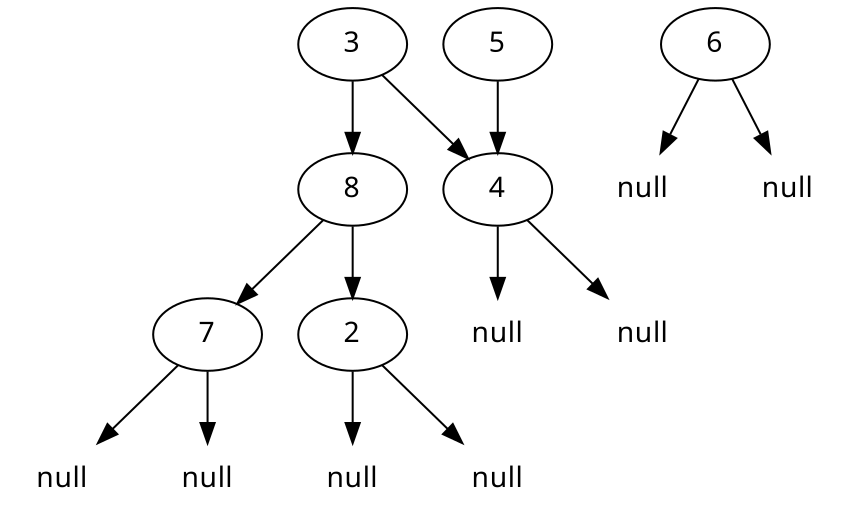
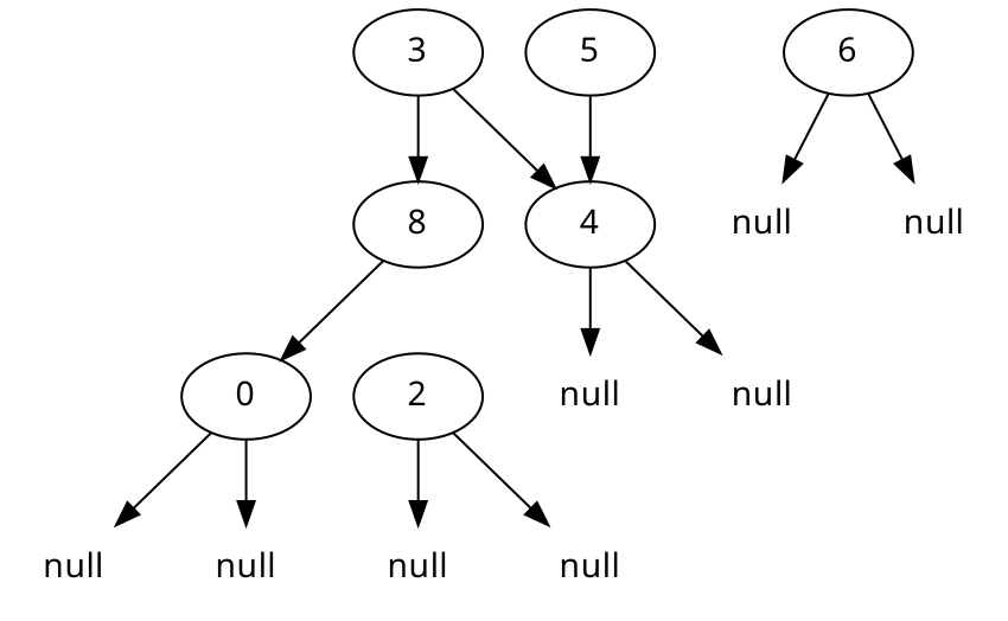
  digraph {
    node [fontname=Courrier shape=plaintext]
-   n1 [label=7 shape=""]
+   n1 [label=0 shape=""]
    n2 [label=null]
    n3 [label=null]
    n4 [label=8 shape=""]
    n5 [label=2 shape=""]
    n6 [label=null]
    n7 [label=null]
    n8 [label=3 shape=""]
    n9 [label=4 shape=""]
    n10 [label=5 shape=""]
    n11 [label=null]
    n12 [label=null]
    n13 [label=6 shape=""]
    n14 [label=null]
    n15 [label=null]
    n1 -> n2
    n1 -> n3
    n4 -> n1
-   n4 -> n5
    n5 -> n6
    n5 -> n7
    n8 -> n4
    n8 -> n9
    n9 -> n11
    n9 -> n12
    n10 -> n9
    n13 -> n14
    n13 -> n15
  }
